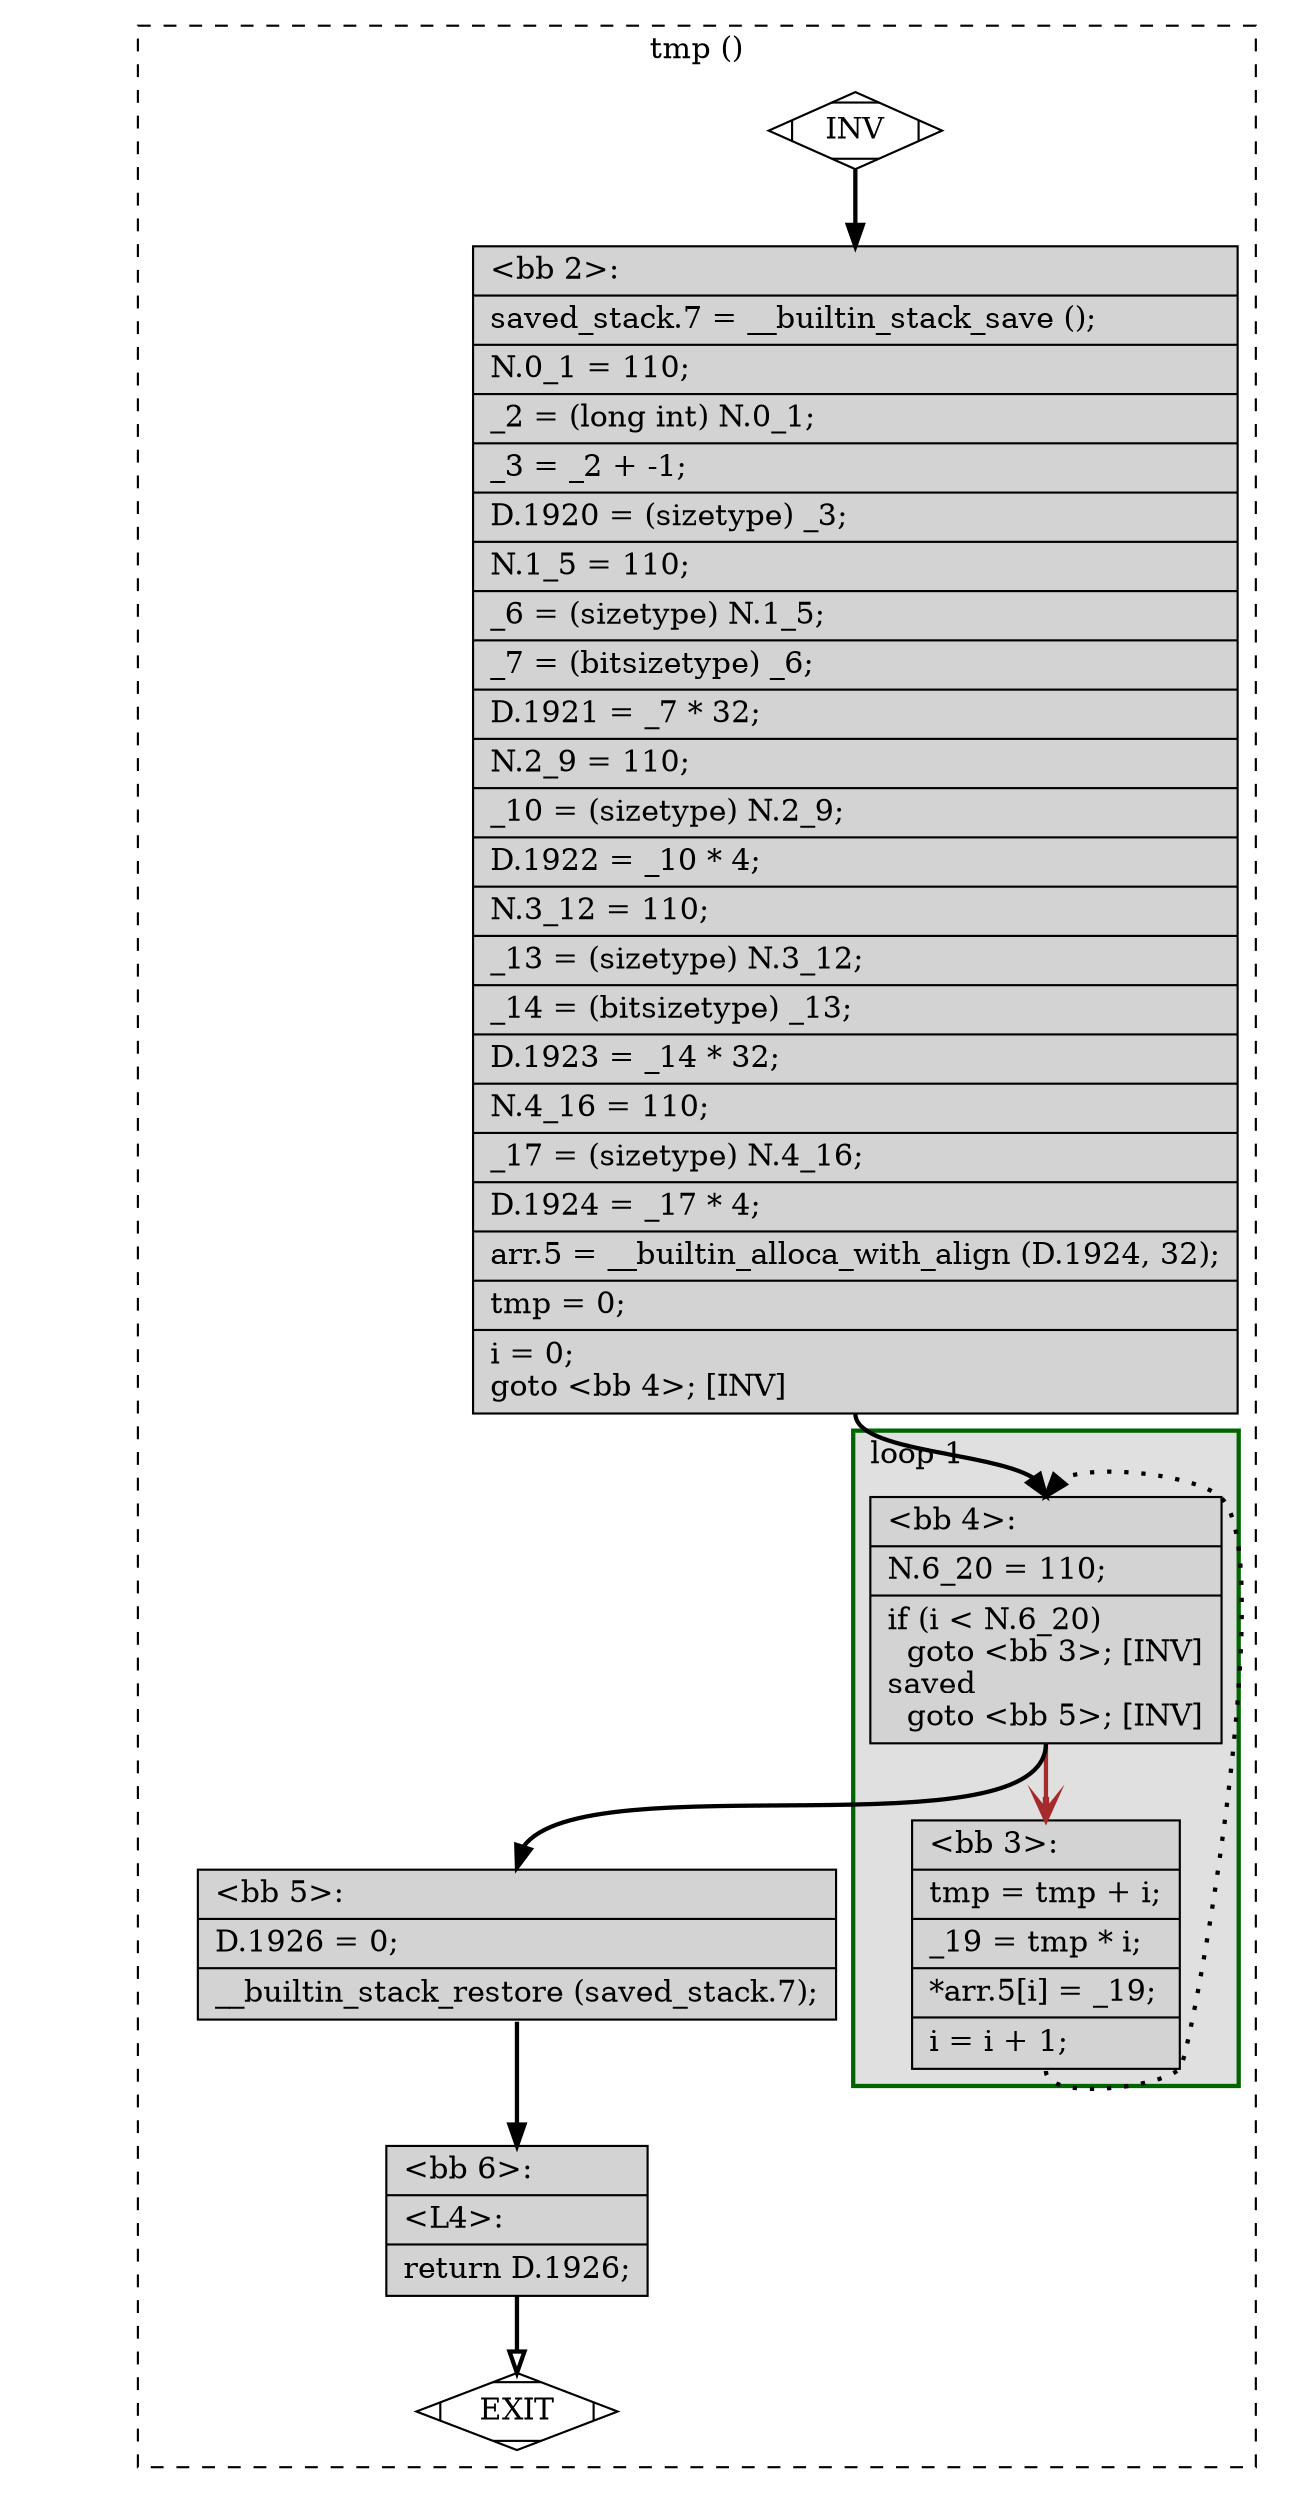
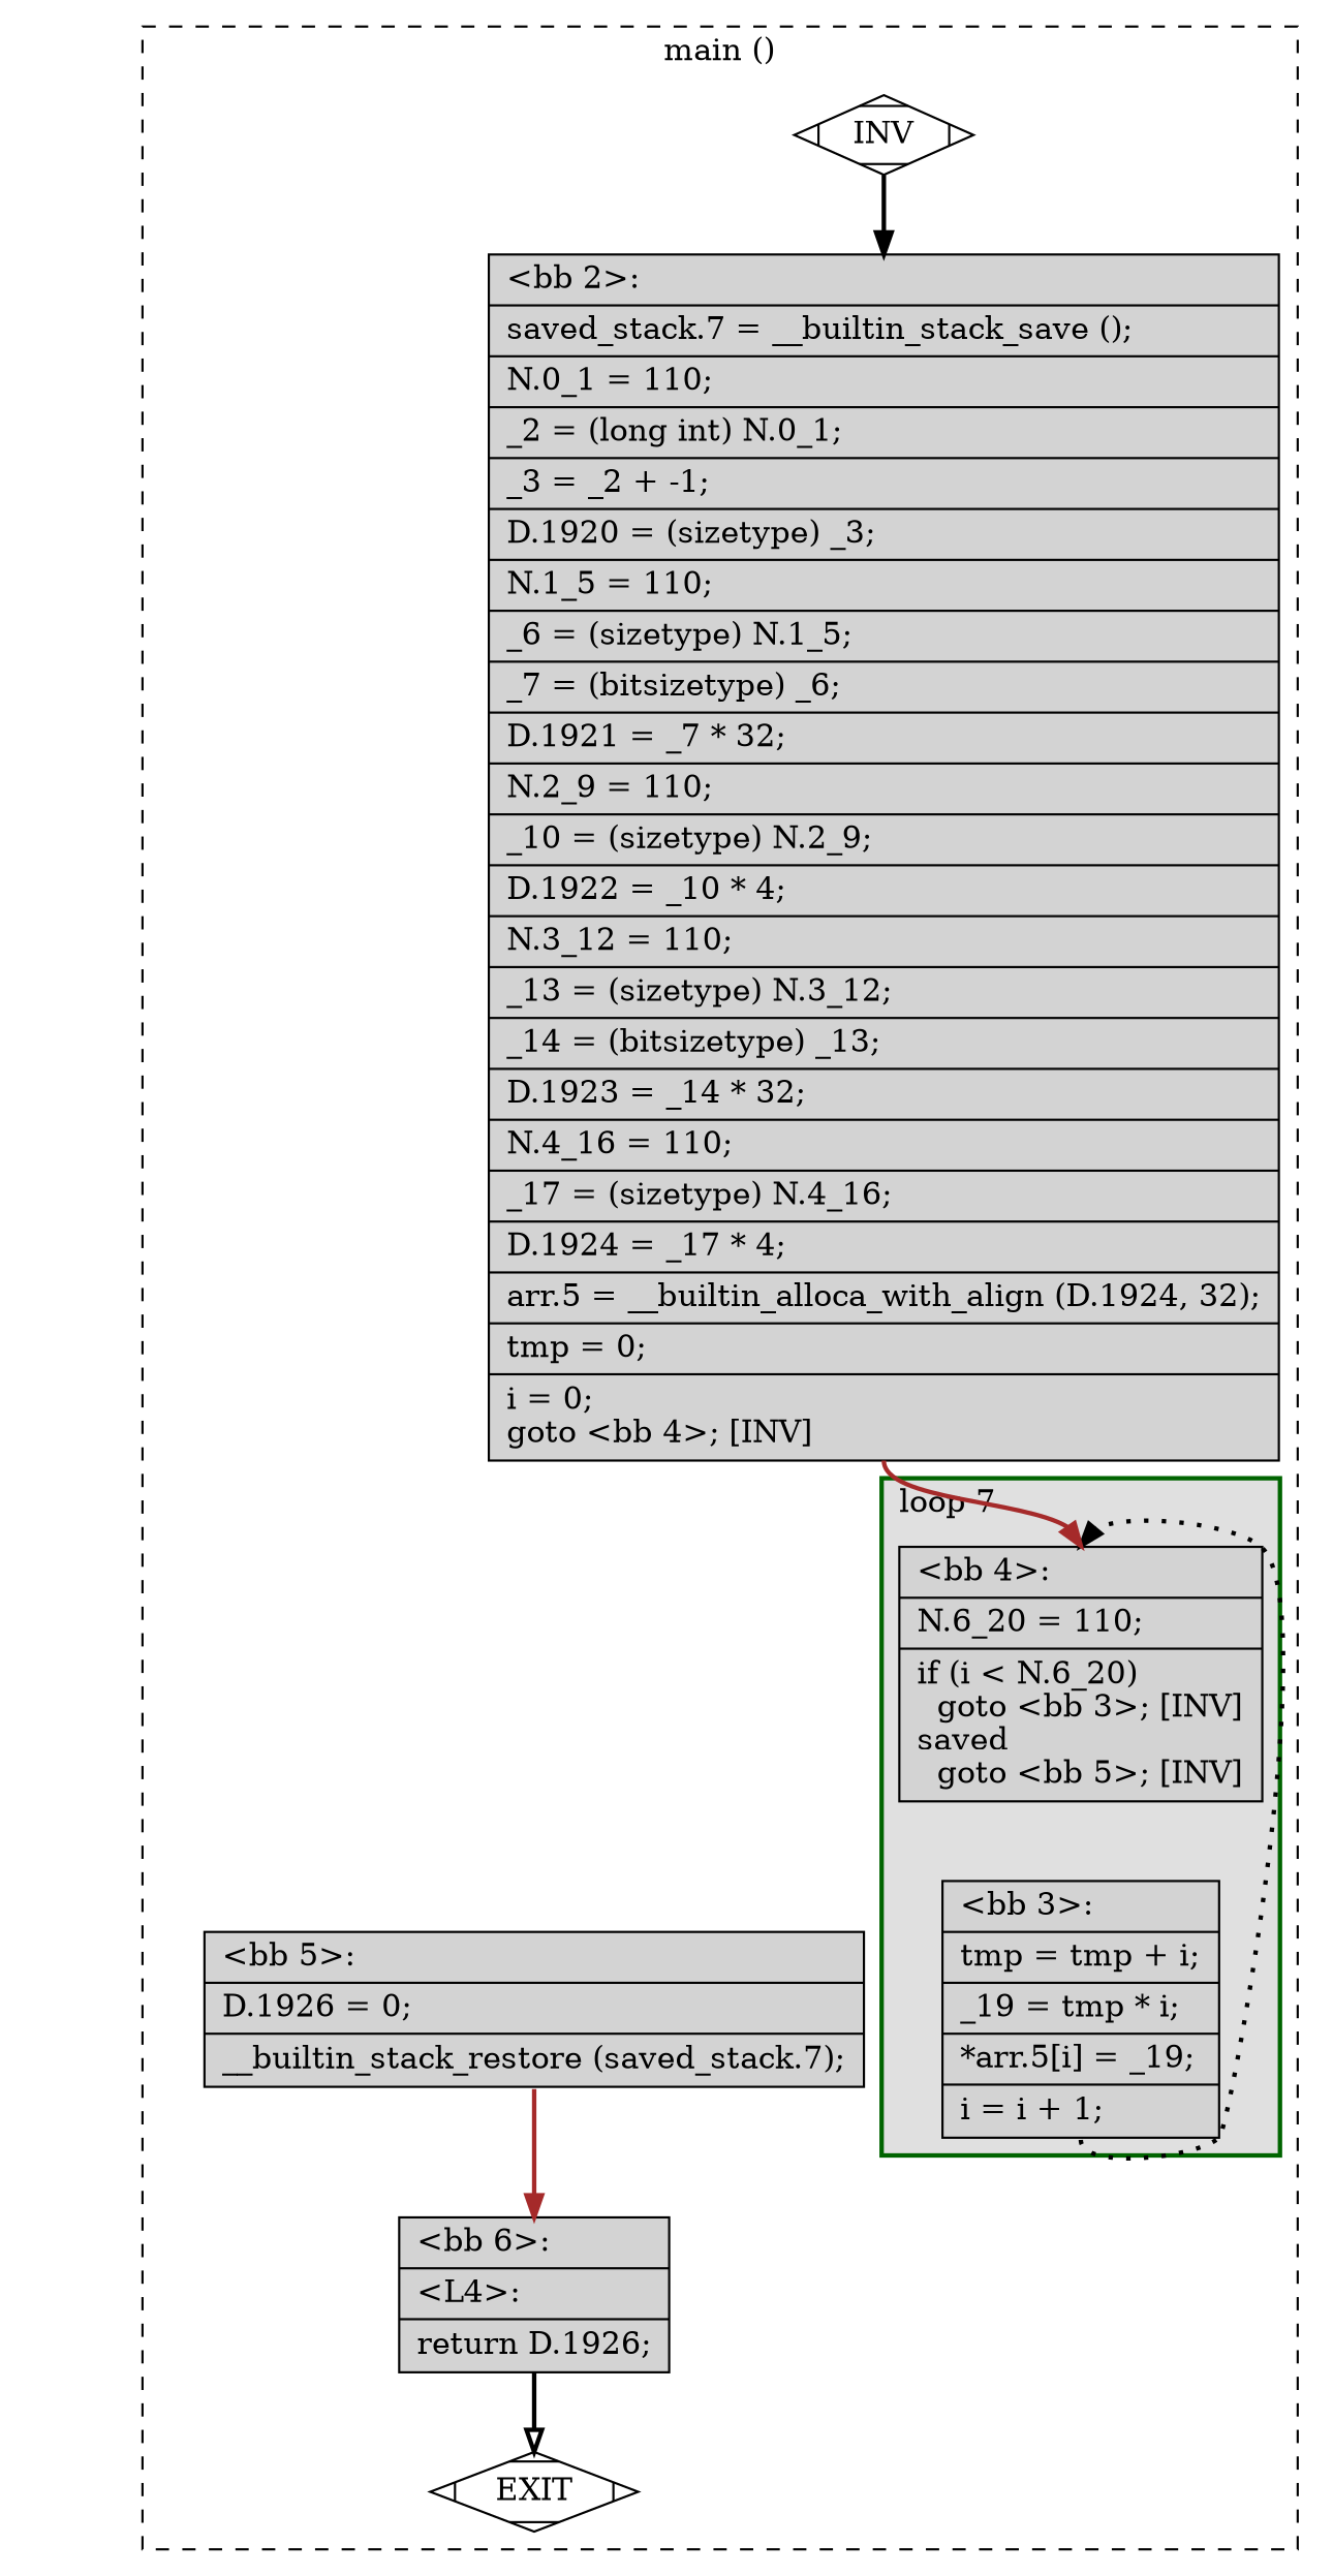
  digraph {
    node [fillcolor=lightgrey shape=record style=filled]
    edge [arrowhead=normal color=black constraint=true headport=n style="solid,bold" tailport=s weight=10]
    n1 [label="{\<bb\ 4\>:\l|N.6_20\ =\ 110;\l|if\ (i\ \<\ N.6_20)\l\ \ goto\ \<bb\ 3\>;\ [INV]\lsaved\l\ \ goto\ \<bb\ 5\>;\ [INV]\l}"]
    n2 [label="{\<bb\ 3\>:\l|tmp\ =\ tmp\ +\ i;\l|_19\ =\ tmp\ *\ i;\l|*arr.5[i]\ =\ _19;\l|i\ =\ i\ +\ 1;\l}"]
    n3 [label="{\<bb\ 5\>:\l|D.1926\ =\ 0;\l|__builtin_stack_restore\ (saved_stack.7);\l}"]
    n4 [fillcolor=white label=INV shape=Mdiamond]
    n5 [fillcolor=white label=EXIT shape=Mdiamond]
    n6 [label="{\<bb\ 2\>:\l|saved_stack.7\ =\ __builtin_stack_save\ ();\l|N.0_1\ =\ 110;\l|_2\ =\ (long\ int)\ N.0_1;\l|_3\ =\ _2\ +\ -1;\l|D.1920\ =\ (sizetype)\ _3;\l|N.1_5\ =\ 110;\l|_6\ =\ (sizetype)\ N.1_5;\l|_7\ =\ (bitsizetype)\ _6;\l|D.1921\ =\ _7\ *\ 32;\l|N.2_9\ =\ 110;\l|_10\ =\ (sizetype)\ N.2_9;\l|D.1922\ =\ _10\ *\ 4;\l|N.3_12\ =\ 110;\l|_13\ =\ (sizetype)\ N.3_12;\l|_14\ =\ (bitsizetype)\ _13;\l|D.1923\ =\ _14\ *\ 32;\l|N.4_16\ =\ 110;\l|_17\ =\ (sizetype)\ N.4_16;\l|D.1924\ =\ _17\ *\ 4;\l|arr.5\ =\ __builtin_alloca_with_align\ (D.1924,\ 32);\l|tmp\ =\ 0;\l|i\ =\ 0;\lgoto\ \<bb\ 4\>;\ [INV]\l}"]
    n7 [label="{\<bb\ 6\>:\l|\<L4\>:\l|return\ D.1926;\l}"]
    subgraph cluster_1 {
      color=black
-     label="tmp ()"
+     label="main ()"
      style=dashed
      n3
      n4
      n5
      n6
      n7
      subgraph cluster_2 {
        color=darkgreen
        fillcolor=grey88
-       label="loop 1"
+       label="loop 7"
        labeljust=l
        penwidth=2
        style=filled
        n1
        n2
      }
    }
-   n1 -> n2 [arrowhead=vee color=brown]
-   n1 -> n3
    n2 -> n1 [constraint=false style="dotted,bold"]
-   n3 -> n7 [weight=100]
+   n3 -> n7 [color=brown weight=100]
    n4 -> n5 [style=invis arrowhead="" color="" weight=""]
    n4 -> n6 [weight=100]
-   n6 -> n1 [weight=100]
+   n6 -> n1 [color=brown weight=100]
    n7 -> n5 [arrowhead=onormal]
  }
